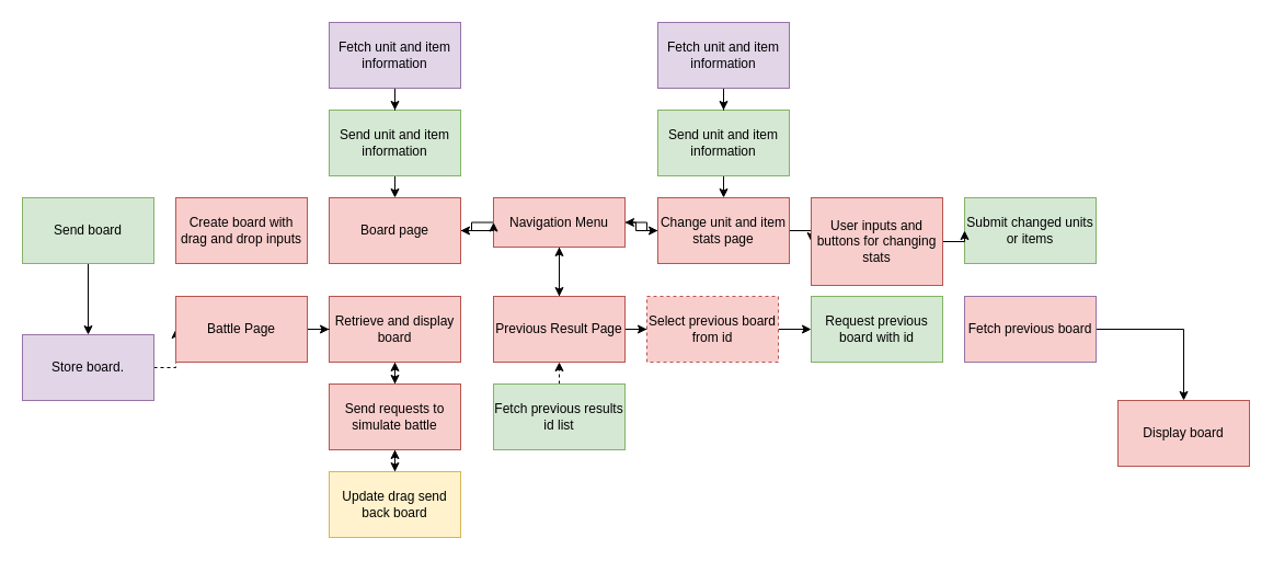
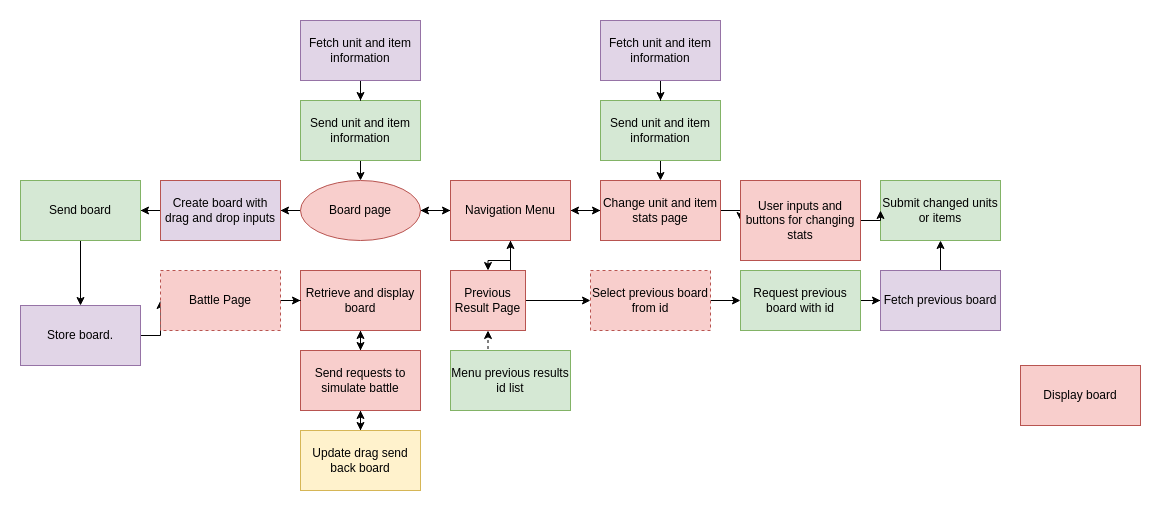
  <mxCell id="0" />
  <mxCell id="1" parent="0" />
  <mxCell id="2" value="" style="edgeStyle=orthogonalEdgeStyle;rounded=0;orthogonalLoop=1;jettySize=auto;html=1;" parent="1" source="5" target="8" edge="1"><mxGeometry relative="1" as="geometry" /></mxCell>
  <mxCell id="3" value="" style="edgeStyle=orthogonalEdgeStyle;rounded=0;orthogonalLoop=1;jettySize=auto;html=1;" parent="1" source="5" target="11" edge="1"><mxGeometry relative="1" as="geometry" /></mxCell>
  <mxCell id="4" value="" style="edgeStyle=orthogonalEdgeStyle;rounded=0;orthogonalLoop=1;jettySize=auto;html=1;" parent="1" source="5" target="14" edge="1"><mxGeometry relative="1" as="geometry" /></mxCell>
- <mxCell id="5" value="Navigation Menu" style="rounded=0;whiteSpace=wrap;html=1;fillColor=#f8cecc;strokeColor=#b85450;" parent="1" vertex="1"><mxGeometry x="450" y="180" width="120" height="45" as="geometry" /></mxCell>
+ <mxCell id="5" value="Navigation Menu" style="rounded=0;whiteSpace=wrap;html=1;fillColor=#f8cecc;strokeColor=#b85450;" parent="1" vertex="1"><mxGeometry x="450" y="180" width="120" height="60" as="geometry" /></mxCell>
  <mxCell id="6" style="edgeStyle=orthogonalEdgeStyle;rounded=0;orthogonalLoop=1;jettySize=auto;html=1;exitX=1;exitY=0.5;exitDx=0;exitDy=0;entryX=0;entryY=0.5;entryDx=0;entryDy=0;" parent="1" source="8" target="5" edge="1"><mxGeometry relative="1" as="geometry" /></mxCell>
- <mxCell id="8" value="Board page" style="rounded=0;whiteSpace=wrap;html=1;fillColor=#f8cecc;strokeColor=#b85450;" parent="1" vertex="1"><mxGeometry x="300" y="180" width="120" height="60" as="geometry" /></mxCell>
+ <mxCell id="7" style="edgeStyle=orthogonalEdgeStyle;rounded=0;orthogonalLoop=1;jettySize=auto;html=1;entryX=1;entryY=0.5;entryDx=0;entryDy=0;" parent="1" source="8" target="32" edge="1"><mxGeometry relative="1" as="geometry" /></mxCell>
+ <mxCell id="8" value="Board page" style="ellipse;whiteSpace=wrap;html=1;fillColor=#f8cecc;strokeColor=#b85450;" parent="1" vertex="1"><mxGeometry x="300" y="180" width="120" height="60" as="geometry" /></mxCell>
  <mxCell id="9" style="edgeStyle=orthogonalEdgeStyle;rounded=0;orthogonalLoop=1;jettySize=auto;html=1;" parent="1" source="11" target="5" edge="1"><mxGeometry relative="1" as="geometry" /></mxCell>
  <mxCell id="10" value="" style="edgeStyle=orthogonalEdgeStyle;rounded=0;orthogonalLoop=1;jettySize=auto;html=1;" edge="1" parent="1" source="11" target="46"><mxGeometry relative="1" as="geometry" /></mxCell>
  <mxCell id="11" value="Change unit and item stats page" style="rounded=0;whiteSpace=wrap;html=1;fillColor=#f8cecc;strokeColor=#b85450;" parent="1" vertex="1"><mxGeometry x="600" y="180" width="120" height="60" as="geometry" /></mxCell>
  <mxCell id="12" style="edgeStyle=orthogonalEdgeStyle;rounded=0;orthogonalLoop=1;jettySize=auto;html=1;exitX=0.5;exitY=0;exitDx=0;exitDy=0;entryX=0.5;entryY=1;entryDx=0;entryDy=0;" parent="1" source="14" target="5" edge="1"><mxGeometry relative="1" as="geometry" /></mxCell>
  <mxCell id="13" value="" style="edgeStyle=orthogonalEdgeStyle;rounded=0;orthogonalLoop=1;jettySize=auto;html=1;" edge="1" parent="1" source="14" target="48"><mxGeometry relative="1" as="geometry" /></mxCell>
- <mxCell id="14" value="Previous Result Page" style="rounded=0;whiteSpace=wrap;html=1;fillColor=#f8cecc;strokeColor=#b85450;" parent="1" vertex="1"><mxGeometry x="450" y="270" width="120" height="60" as="geometry" /></mxCell>
+ <mxCell id="14" value="Previous Result Page" style="rounded=0;whiteSpace=wrap;html=1;fillColor=#f8cecc;strokeColor=#b85450;" parent="1" vertex="1"><mxGeometry x="450" y="270" width="75" height="60" as="geometry" /></mxCell>
  <mxCell id="15" value="Submit changed units or items" style="whiteSpace=wrap;html=1;rounded=0;fillColor=#d5e8d4;strokeColor=#82b366;" parent="1" vertex="1"><mxGeometry x="880" y="180" width="120" height="60" as="geometry" /></mxCell>
  <mxCell id="16" style="edgeStyle=orthogonalEdgeStyle;rounded=0;orthogonalLoop=1;jettySize=auto;html=1;exitX=0.5;exitY=1;exitDx=0;exitDy=0;entryX=0.5;entryY=0;entryDx=0;entryDy=0;" parent="1" source="17" target="11" edge="1"><mxGeometry relative="1" as="geometry" /></mxCell>
  <mxCell id="17" value="Send unit and item information" style="rounded=0;whiteSpace=wrap;html=1;fillColor=#d5e8d4;strokeColor=#82b366;" parent="1" vertex="1"><mxGeometry x="600" y="100" width="120" height="60" as="geometry" /></mxCell>
  <mxCell id="18" style="edgeStyle=orthogonalEdgeStyle;rounded=0;orthogonalLoop=1;jettySize=auto;html=1;exitX=0.5;exitY=1;exitDx=0;exitDy=0;" parent="1" source="19" target="17" edge="1"><mxGeometry relative="1" as="geometry" /></mxCell>
  <mxCell id="19" value="Fetch unit and item information" style="rounded=0;whiteSpace=wrap;html=1;fillColor=#e1d5e7;strokeColor=#9673a6;" parent="1" vertex="1"><mxGeometry x="600" y="20" width="120" height="60" as="geometry" /></mxCell>
+ <mxCell id="20" value="" style="edgeStyle=orthogonalEdgeStyle;rounded=0;orthogonalLoop=1;jettySize=auto;html=1;" parent="1" source="21" target="25" edge="1"><mxGeometry relative="1" as="geometry" /></mxCell>
  <mxCell id="21" value="Request previous board with id" style="whiteSpace=wrap;html=1;rounded=0;fillColor=#d5e8d4;strokeColor=#82b366;" parent="1" vertex="1"><mxGeometry x="740" y="270" width="120" height="60" as="geometry" /></mxCell>
  <mxCell id="22" style="edgeStyle=orthogonalEdgeStyle;rounded=0;orthogonalLoop=1;jettySize=auto;html=1;exitX=0.5;exitY=0;exitDx=0;exitDy=0;entryX=0.5;entryY=1;entryDx=0;entryDy=0;dashed=1;" parent="1" source="23" target="14" edge="1"><mxGeometry relative="1" as="geometry" /></mxCell>
- <mxCell id="23" value="Fetch previous results id list" style="rounded=0;whiteSpace=wrap;html=1;fillColor=#d5e8d4;strokeColor=#82b366;" parent="1" vertex="1"><mxGeometry x="450" y="350" width="120" height="60" as="geometry" /></mxCell>
- <mxCell id="24" value="" style="edgeStyle=orthogonalEdgeStyle;rounded=0;orthogonalLoop=1;jettySize=auto;html=1;" parent="1" source="25" target="26" edge="1"><mxGeometry relative="1" as="geometry" /></mxCell>
- <mxCell id="25" value="Fetch previous board" style="whiteSpace=wrap;html=1;rounded=0;fillColor=#f8cecc;strokeColor=#9673a6;" parent="1" vertex="1"><mxGeometry x="880" y="270" width="120" height="60" as="geometry" /></mxCell>
+ <mxCell id="23" value="Menu previous results id list" style="rounded=0;whiteSpace=wrap;html=1;fillColor=#d5e8d4;strokeColor=#82b366;" parent="1" vertex="1"><mxGeometry x="450" y="350" width="120" height="60" as="geometry" /></mxCell>
+ <mxCell id="24" value="" style="edgeStyle=orthogonalEdgeStyle;rounded=0;orthogonalLoop=1;jettySize=auto;html=1;" parent="1" source="25" target="15" edge="1"><mxGeometry relative="1" as="geometry" /></mxCell>
+ <mxCell id="25" value="Fetch previous board" style="whiteSpace=wrap;html=1;rounded=0;fillColor=#e1d5e7;strokeColor=#9673a6;" parent="1" vertex="1"><mxGeometry x="880" y="270" width="120" height="60" as="geometry" /></mxCell>
  <mxCell id="26" value="Display board" style="whiteSpace=wrap;html=1;rounded=0;fillColor=#f8cecc;strokeColor=#b85450;" parent="1" vertex="1"><mxGeometry x="1020" y="365" width="120" height="60" as="geometry" /></mxCell>
  <mxCell id="27" style="edgeStyle=orthogonalEdgeStyle;rounded=0;orthogonalLoop=1;jettySize=auto;html=1;exitX=0.5;exitY=1;exitDx=0;exitDy=0;entryX=0.5;entryY=0;entryDx=0;entryDy=0;" parent="1" source="28" target="8" edge="1"><mxGeometry relative="1" as="geometry" /></mxCell>
  <mxCell id="28" value="Send unit and item information" style="rounded=0;whiteSpace=wrap;html=1;fillColor=#d5e8d4;strokeColor=#82b366;" parent="1" vertex="1"><mxGeometry x="300" y="100" width="120" height="60" as="geometry" /></mxCell>
  <mxCell id="29" style="edgeStyle=orthogonalEdgeStyle;rounded=0;orthogonalLoop=1;jettySize=auto;html=1;exitX=0.5;exitY=1;exitDx=0;exitDy=0;" parent="1" source="30" target="28" edge="1"><mxGeometry relative="1" as="geometry" /></mxCell>
  <mxCell id="30" value="Fetch unit and item information" style="rounded=0;whiteSpace=wrap;html=1;fillColor=#e1d5e7;strokeColor=#9673a6;" parent="1" vertex="1"><mxGeometry x="300" y="20" width="120" height="60" as="geometry" /></mxCell>
- <mxCell id="32" value="Create board with drag and drop inputs" style="rounded=0;whiteSpace=wrap;html=1;fillColor=#f8cecc;strokeColor=#b85450;" parent="1" vertex="1"><mxGeometry x="160" y="180" width="120" height="60" as="geometry" /></mxCell>
+ <mxCell id="31" value="" style="edgeStyle=orthogonalEdgeStyle;rounded=0;orthogonalLoop=1;jettySize=auto;html=1;" parent="1" source="32" target="34" edge="1"><mxGeometry relative="1" as="geometry" /></mxCell>
+ <mxCell id="32" value="Create board with drag and drop inputs" style="rounded=0;whiteSpace=wrap;html=1;fillColor=#e1d5e7;strokeColor=#b85450;" parent="1" vertex="1"><mxGeometry x="160" y="180" width="120" height="60" as="geometry" /></mxCell>
  <mxCell id="33" value="" style="edgeStyle=orthogonalEdgeStyle;rounded=0;orthogonalLoop=1;jettySize=auto;html=1;" parent="1" source="34" target="36" edge="1"><mxGeometry relative="1" as="geometry" /></mxCell>
  <mxCell id="34" value="Send board" style="whiteSpace=wrap;html=1;rounded=0;fillColor=#d5e8d4;strokeColor=#82b366;" parent="1" vertex="1"><mxGeometry x="20" y="180" width="120" height="60" as="geometry" /></mxCell>
- <mxCell id="35" value="" style="edgeStyle=orthogonalEdgeStyle;rounded=0;orthogonalLoop=1;jettySize=auto;html=1;dashed=1;" edge="1" parent="1" source="36" target="50"><mxGeometry relative="1" as="geometry" /></mxCell>
+ <mxCell id="35" value="" style="edgeStyle=orthogonalEdgeStyle;rounded=0;orthogonalLoop=1;jettySize=auto;html=1;" edge="1" parent="1" source="36" target="50"><mxGeometry relative="1" as="geometry" /></mxCell>
  <mxCell id="36" value="Store board." style="whiteSpace=wrap;html=1;rounded=0;fillColor=#e1d5e7;strokeColor=#9673a6;" parent="1" vertex="1"><mxGeometry x="20" y="305" width="120" height="60" as="geometry" /></mxCell>
  <mxCell id="37" style="edgeStyle=orthogonalEdgeStyle;rounded=0;orthogonalLoop=1;jettySize=auto;html=1;exitX=0.5;exitY=1;exitDx=0;exitDy=0;entryX=0.5;entryY=0;entryDx=0;entryDy=0;" edge="1" parent="1" source="38" target="41"><mxGeometry relative="1" as="geometry" /></mxCell>
  <mxCell id="38" value="Retrieve and display board" style="whiteSpace=wrap;html=1;rounded=0;fillColor=#f8cecc;strokeColor=#b85450;" parent="1" vertex="1"><mxGeometry x="300" y="270" width="120" height="60" as="geometry" /></mxCell>
  <mxCell id="39" value="" style="edgeStyle=orthogonalEdgeStyle;rounded=0;orthogonalLoop=1;jettySize=auto;html=1;" parent="1" source="41" target="43" edge="1"><mxGeometry relative="1" as="geometry" /></mxCell>
  <mxCell id="40" style="edgeStyle=orthogonalEdgeStyle;rounded=0;orthogonalLoop=1;jettySize=auto;html=1;exitX=0.5;exitY=0;exitDx=0;exitDy=0;entryX=0.5;entryY=1;entryDx=0;entryDy=0;" edge="1" parent="1" source="41" target="38"><mxGeometry relative="1" as="geometry" /></mxCell>
  <mxCell id="41" value="Send requests to simulate battle" style="whiteSpace=wrap;html=1;rounded=0;fillColor=#f8cecc;strokeColor=#b85450;" parent="1" vertex="1"><mxGeometry x="300" y="350" width="120" height="60" as="geometry" /></mxCell>
  <mxCell id="42" style="edgeStyle=orthogonalEdgeStyle;rounded=0;orthogonalLoop=1;jettySize=auto;html=1;exitX=0.5;exitY=0;exitDx=0;exitDy=0;entryX=0.5;entryY=1;entryDx=0;entryDy=0;" parent="1" source="43" target="41" edge="1"><mxGeometry relative="1" as="geometry" /></mxCell>
  <mxCell id="43" value="Update drag send back board" style="whiteSpace=wrap;html=1;rounded=0;fillColor=#fff2cc;strokeColor=#d6b656;" parent="1" vertex="1"><mxGeometry x="300" y="430" width="120" height="60" as="geometry" /></mxCell>
  <mxCell id="44" style="edgeStyle=orthogonalEdgeStyle;rounded=0;orthogonalLoop=1;jettySize=auto;html=1;exitX=0.5;exitY=1;exitDx=0;exitDy=0;" edge="1" parent="1" source="19" target="19"><mxGeometry relative="1" as="geometry" /></mxCell>
  <mxCell id="45" style="edgeStyle=orthogonalEdgeStyle;rounded=0;orthogonalLoop=1;jettySize=auto;html=1;exitX=1;exitY=0.5;exitDx=0;exitDy=0;entryX=0;entryY=0.5;entryDx=0;entryDy=0;" edge="1" parent="1" source="46" target="15"><mxGeometry relative="1" as="geometry" /></mxCell>
  <mxCell id="46" value="User inputs and buttons for changing stats" style="whiteSpace=wrap;html=1;fillColor=#f8cecc;strokeColor=#b85450;rounded=0;" vertex="1" parent="1"><mxGeometry x="740" y="180" width="120" height="80" as="geometry" /></mxCell>
  <mxCell id="47" style="edgeStyle=orthogonalEdgeStyle;rounded=0;orthogonalLoop=1;jettySize=auto;html=1;entryX=0;entryY=0.5;entryDx=0;entryDy=0;" edge="1" parent="1" source="48" target="21"><mxGeometry relative="1" as="geometry" /></mxCell>
  <mxCell id="48" value="Select previous board from id" style="whiteSpace=wrap;html=1;fillColor=#f8cecc;strokeColor=#b85450;rounded=0;dashed=1;" vertex="1" parent="1"><mxGeometry x="590" y="270" width="120" height="60" as="geometry" /></mxCell>
  <mxCell id="49" style="edgeStyle=orthogonalEdgeStyle;rounded=0;orthogonalLoop=1;jettySize=auto;html=1;entryX=0;entryY=0.5;entryDx=0;entryDy=0;" edge="1" parent="1" source="50" target="38"><mxGeometry relative="1" as="geometry" /></mxCell>
- <mxCell id="50" value="Battle Page" style="whiteSpace=wrap;html=1;fillColor=#f8cecc;strokeColor=#b85450;rounded=0;" vertex="1" parent="1"><mxGeometry x="160" y="270" width="120" height="60" as="geometry" /></mxCell>
+ <mxCell id="50" value="Battle Page" style="whiteSpace=wrap;html=1;fillColor=#f8cecc;strokeColor=#b85450;rounded=0;dashed=1;" vertex="1" parent="1"><mxGeometry x="160" y="270" width="120" height="60" as="geometry" /></mxCell>
